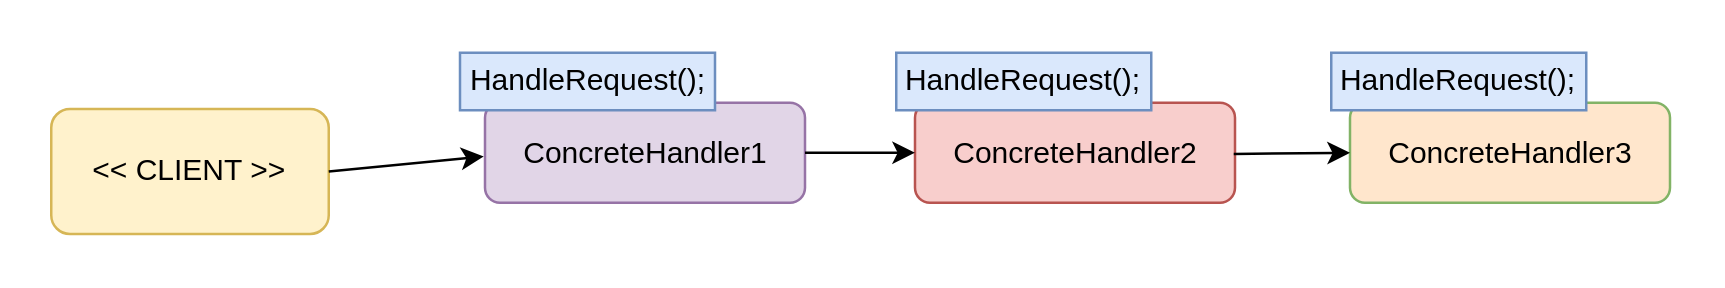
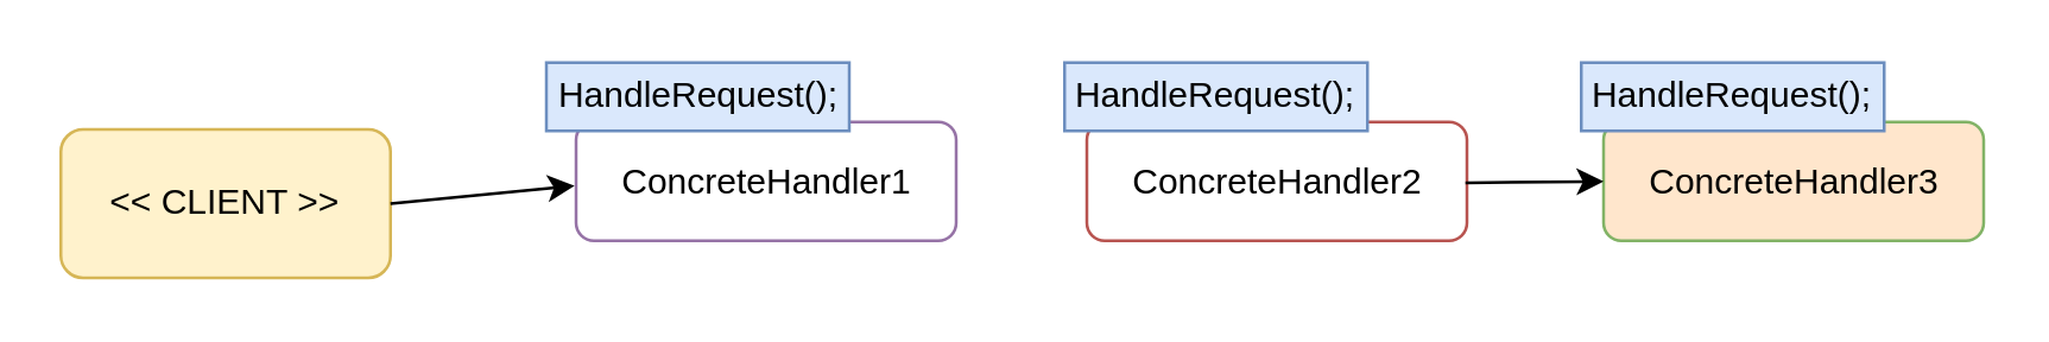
  <mxCell id="0" />
  <mxCell id="1" parent="0" />
- <mxCell id="2" value="ConcreteHandler1" style="rounded=1;whiteSpace=wrap;html=1;fillColor=#e1d5e7;strokeColor=#9673a6;" vertex="1" parent="1"><mxGeometry x="193.5" y="40.5" width="128" height="40" as="geometry" /></mxCell>
+ <mxCell id="2" value="ConcreteHandler1" style="rounded=1;whiteSpace=wrap;html=1;fillColor=#ffffff;strokeColor=#9673a6;" vertex="1" parent="1"><mxGeometry x="193.5" y="40.5" width="128" height="40" as="geometry" /></mxCell>
  <mxCell id="3" value="&amp;lt;&amp;lt; CLIENT &amp;gt;&amp;gt;" style="rounded=1;whiteSpace=wrap;html=1;fillColor=#fff2cc;strokeColor=#d6b656;" vertex="1" parent="1"><mxGeometry x="20" y="43" width="111" height="50" as="geometry" /></mxCell>
- <mxCell id="4" value="ConcreteHandler2" style="rounded=1;whiteSpace=wrap;html=1;fillColor=#f8cecc;strokeColor=#b85450;" vertex="1" parent="1"><mxGeometry x="365.5" y="40.5" width="128" height="40" as="geometry" /></mxCell>
+ <mxCell id="4" value="ConcreteHandler2" style="rounded=1;whiteSpace=wrap;html=1;fillColor=#ffffff;strokeColor=#b85450;" vertex="1" parent="1"><mxGeometry x="365.5" y="40.5" width="128" height="40" as="geometry" /></mxCell>
  <mxCell id="5" value="HandleRequest();" style="rounded=0;whiteSpace=wrap;html=1;fillColor=#dae8fc;strokeColor=#6c8ebf;" vertex="1" parent="1"><mxGeometry x="183.5" y="20.5" width="102" height="23" as="geometry" /></mxCell>
  <mxCell id="6" value="HandleRequest();" style="rounded=0;whiteSpace=wrap;html=1;fillColor=#dae8fc;strokeColor=#6c8ebf;" vertex="1" parent="1"><mxGeometry x="358" y="20.5" width="102" height="23" as="geometry" /></mxCell>
  <mxCell id="7" value="ConcreteHandler3" style="rounded=1;whiteSpace=wrap;html=1;fillColor=#ffe6cc;strokeColor=#82b366;" vertex="1" parent="1"><mxGeometry x="539.5" y="40.5" width="128" height="40" as="geometry" /></mxCell>
  <mxCell id="8" value="HandleRequest();" style="rounded=0;whiteSpace=wrap;html=1;fillColor=#dae8fc;strokeColor=#6c8ebf;" vertex="1" parent="1"><mxGeometry x="532" y="20.5" width="102" height="23" as="geometry" /></mxCell>
  <mxCell id="9" value="" style="endArrow=classic;html=1;exitX=1;exitY=0.5;exitDx=0;exitDy=0;" edge="1" parent="1" source="3"><mxGeometry width="50" height="50" relative="1" as="geometry"><mxPoint x="20" y="152" as="sourcePoint" /><mxPoint x="193" y="62" as="targetPoint" /></mxGeometry></mxCell>
- <mxCell id="10" value="" style="endArrow=classic;html=1;entryX=0;entryY=0.5;entryDx=0;entryDy=0;exitX=1;exitY=0.5;exitDx=0;exitDy=0;" edge="1" parent="1" source="2" target="4"><mxGeometry width="50" height="50" relative="1" as="geometry"><mxPoint x="20" y="152" as="sourcePoint" /><mxPoint x="70" y="102" as="targetPoint" /></mxGeometry></mxCell>
  <mxCell id="11" value="" style="endArrow=classic;html=1;entryX=0;entryY=0.5;entryDx=0;entryDy=0;" edge="1" parent="1" target="7"><mxGeometry width="50" height="50" relative="1" as="geometry"><mxPoint x="493" y="61" as="sourcePoint" /><mxPoint x="70" y="102" as="targetPoint" /></mxGeometry></mxCell>
